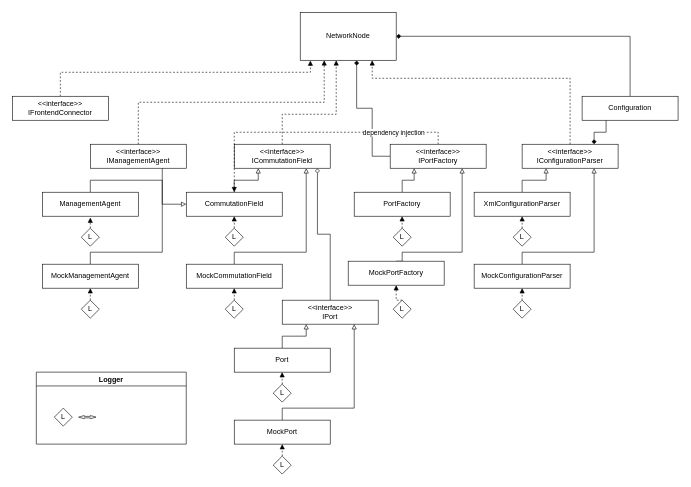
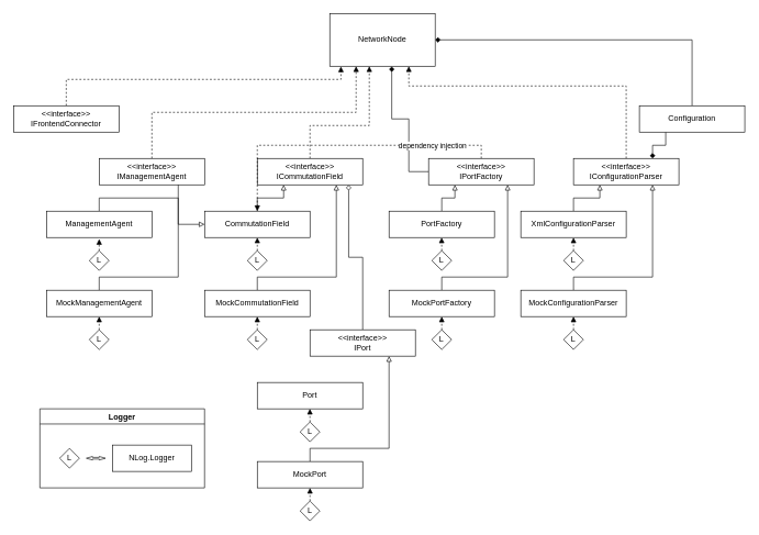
  <mxCell id="0" />
  <mxCell id="1" parent="0" />
  <mxCell id="2" style="edgeStyle=orthogonalEdgeStyle;rounded=0;orthogonalLoop=1;jettySize=auto;html=1;exitX=0.5;exitY=0;exitDx=0;exitDy=0;entryX=0.106;entryY=1.005;entryDx=0;entryDy=0;dashed=1;endArrow=block;endFill=1;entryPerimeter=0;" edge="1" parent="1" source="3" target="19"><mxGeometry relative="1" as="geometry"><Array as="points"><mxPoint x="100" y="120" /><mxPoint x="517" y="120" /></Array></mxGeometry></mxCell>
  <mxCell id="3" value="&amp;lt;&amp;lt;interface&amp;gt;&amp;gt;&lt;br&gt;IFrontendConnector" style="rounded=0;whiteSpace=wrap;html=1;" vertex="1" parent="1"><mxGeometry x="20" y="160" width="160" height="40" as="geometry" /></mxCell>
  <mxCell id="4" style="edgeStyle=orthogonalEdgeStyle;rounded=0;orthogonalLoop=1;jettySize=auto;html=1;exitX=0.5;exitY=0;exitDx=0;exitDy=0;endArrow=diamond;endFill=0;entryX=0.867;entryY=1.007;entryDx=0;entryDy=0;entryPerimeter=0;" edge="1" parent="1" source="5" target="43"><mxGeometry relative="1" as="geometry"><mxPoint x="550" y="310" as="targetPoint" /></mxGeometry></mxCell>
  <mxCell id="5" value="&amp;lt;&amp;lt;interface&amp;gt;&amp;gt;&lt;br&gt;IPort" style="rounded=0;whiteSpace=wrap;html=1;" vertex="1" parent="1"><mxGeometry x="470" y="500" width="160" height="40" as="geometry" /></mxCell>
- <mxCell id="6" style="edgeStyle=orthogonalEdgeStyle;rounded=0;orthogonalLoop=1;jettySize=auto;html=1;exitX=0.5;exitY=0;exitDx=0;exitDy=0;entryX=0.25;entryY=1;entryDx=0;entryDy=0;endArrow=block;endFill=0;" edge="1" parent="1" source="7" target="5"><mxGeometry relative="1" as="geometry" /></mxCell>
  <mxCell id="7" value="Port" style="rounded=0;whiteSpace=wrap;html=1;" vertex="1" parent="1"><mxGeometry x="390" y="580" width="160" height="40" as="geometry" /></mxCell>
  <mxCell id="8" style="edgeStyle=orthogonalEdgeStyle;rounded=0;orthogonalLoop=1;jettySize=auto;html=1;exitX=0.5;exitY=0;exitDx=0;exitDy=0;entryX=0.75;entryY=1;entryDx=0;entryDy=0;endArrow=block;endFill=1;dashed=1;" edge="1" parent="1" source="9" target="19"><mxGeometry relative="1" as="geometry"><Array as="points"><mxPoint x="950" y="130" /><mxPoint x="620" y="130" /></Array></mxGeometry></mxCell>
  <mxCell id="9" value="&amp;lt;&amp;lt;interface&amp;gt;&amp;gt;&lt;br&gt;IConfigurationParser" style="rounded=0;whiteSpace=wrap;html=1;" vertex="1" parent="1"><mxGeometry x="870" y="240" width="160" height="40" as="geometry" /></mxCell>
  <mxCell id="10" style="edgeStyle=orthogonalEdgeStyle;rounded=0;orthogonalLoop=1;jettySize=auto;html=1;exitX=0.5;exitY=0;exitDx=0;exitDy=0;entryX=0.25;entryY=1;entryDx=0;entryDy=0;endArrow=block;endFill=0;" edge="1" parent="1" source="11" target="9"><mxGeometry relative="1" as="geometry" /></mxCell>
  <mxCell id="11" value="XmlConfigurationParser" style="rounded=0;whiteSpace=wrap;html=1;" vertex="1" parent="1"><mxGeometry x="790" y="320" width="160" height="40" as="geometry" /></mxCell>
  <mxCell id="12" style="edgeStyle=orthogonalEdgeStyle;rounded=0;orthogonalLoop=1;jettySize=auto;html=1;exitX=0.5;exitY=0;exitDx=0;exitDy=0;entryX=1;entryY=0.5;entryDx=0;entryDy=0;startArrow=none;startFill=0;endArrow=diamond;endFill=1;" edge="1" parent="1" source="14" target="19"><mxGeometry relative="1" as="geometry" /></mxCell>
  <mxCell id="13" style="edgeStyle=orthogonalEdgeStyle;rounded=0;orthogonalLoop=1;jettySize=auto;html=1;exitX=0.25;exitY=1;exitDx=0;exitDy=0;entryX=0.75;entryY=0;entryDx=0;entryDy=0;startArrow=none;startFill=0;endArrow=diamond;endFill=1;" edge="1" parent="1" source="14" target="9"><mxGeometry relative="1" as="geometry" /></mxCell>
  <mxCell id="14" value="Configuration" style="rounded=0;whiteSpace=wrap;html=1;" vertex="1" parent="1"><mxGeometry x="970" y="160" width="160" height="40" as="geometry" /></mxCell>
  <mxCell id="15" style="edgeStyle=orthogonalEdgeStyle;rounded=0;orthogonalLoop=1;jettySize=auto;html=1;exitX=0.5;exitY=0;exitDx=0;exitDy=0;entryX=0.75;entryY=1;entryDx=0;entryDy=0;startArrow=none;startFill=0;endArrow=block;endFill=0;" edge="1" parent="1" source="16" target="9"><mxGeometry relative="1" as="geometry"><Array as="points"><mxPoint x="870" y="420" /><mxPoint x="990" y="420" /></Array></mxGeometry></mxCell>
  <mxCell id="16" value="MockConfigurationParser" style="rounded=0;whiteSpace=wrap;html=1;" vertex="1" parent="1"><mxGeometry x="790" y="440" width="160" height="40" as="geometry" /></mxCell>
  <mxCell id="17" style="edgeStyle=orthogonalEdgeStyle;rounded=0;orthogonalLoop=1;jettySize=auto;html=1;exitX=0.5;exitY=0;exitDx=0;exitDy=0;entryX=0.75;entryY=1;entryDx=0;entryDy=0;endArrow=block;endFill=0;" edge="1" parent="1" source="18" target="5"><mxGeometry relative="1" as="geometry"><Array as="points"><mxPoint x="470" y="680" /><mxPoint x="590" y="680" /></Array></mxGeometry></mxCell>
  <mxCell id="18" value="MockPort" style="rounded=0;whiteSpace=wrap;html=1;" vertex="1" parent="1"><mxGeometry x="390" y="700" width="160" height="40" as="geometry" /></mxCell>
  <mxCell id="19" value="NetworkNode" style="rounded=0;whiteSpace=wrap;html=1;" vertex="1" parent="1"><mxGeometry x="500" y="20" width="160" height="80" as="geometry" /></mxCell>
  <mxCell id="20" style="edgeStyle=orthogonalEdgeStyle;rounded=0;orthogonalLoop=1;jettySize=auto;html=1;exitX=0.5;exitY=0;exitDx=0;exitDy=0;entryX=0.25;entryY=1;entryDx=0;entryDy=0;dashed=1;endArrow=block;endFill=1;" edge="1" parent="1" source="21" target="19"><mxGeometry relative="1" as="geometry" /></mxCell>
  <mxCell id="21" value="&amp;lt;&amp;lt;interface&amp;gt;&amp;gt;&lt;br&gt;IManagementAgent" style="rounded=0;whiteSpace=wrap;html=1;" vertex="1" parent="1"><mxGeometry x="150" y="240" width="160" height="40" as="geometry" /></mxCell>
  <mxCell id="22" style="edgeStyle=orthogonalEdgeStyle;rounded=0;orthogonalLoop=1;jettySize=auto;html=1;exitX=0.5;exitY=0;exitDx=0;exitDy=0;endArrow=block;endFill=0;" edge="1" parent="1" source="23" target="45"><mxGeometry relative="1" as="geometry" /></mxCell>
  <mxCell id="23" value="ManagementAgent" style="rounded=0;whiteSpace=wrap;html=1;" vertex="1" parent="1"><mxGeometry x="70" y="320" width="160" height="40" as="geometry" /></mxCell>
  <mxCell id="24" style="edgeStyle=orthogonalEdgeStyle;rounded=0;orthogonalLoop=1;jettySize=auto;html=1;exitX=0.5;exitY=0;exitDx=0;exitDy=0;entryX=0.75;entryY=1;entryDx=0;entryDy=0;endArrow=none;endFill=0;" edge="1" parent="1" source="25" target="21"><mxGeometry relative="1" as="geometry"><Array as="points"><mxPoint x="150" y="420" /><mxPoint x="270" y="420" /></Array></mxGeometry></mxCell>
  <mxCell id="25" value="MockManagementAgent" style="rounded=0;whiteSpace=wrap;html=1;" vertex="1" parent="1"><mxGeometry x="70" y="440" width="160" height="40" as="geometry" /></mxCell>
  <mxCell id="26" style="edgeStyle=orthogonalEdgeStyle;rounded=0;orthogonalLoop=1;jettySize=auto;html=1;exitX=0.5;exitY=0;exitDx=0;exitDy=0;entryX=0.5;entryY=1.058;entryDx=0;entryDy=0;entryPerimeter=0;dashed=1;endArrow=block;endFill=1;" edge="1" parent="1" source="27" target="23"><mxGeometry relative="1" as="geometry" /></mxCell>
  <mxCell id="27" value="L" style="rhombus;whiteSpace=wrap;html=1;" vertex="1" parent="1"><mxGeometry x="135" y="380" width="30" height="30" as="geometry" /></mxCell>
  <mxCell id="28" style="edgeStyle=orthogonalEdgeStyle;rounded=0;orthogonalLoop=1;jettySize=auto;html=1;exitX=0.5;exitY=0;exitDx=0;exitDy=0;entryX=0.5;entryY=1;entryDx=0;entryDy=0;dashed=1;endArrow=block;endFill=1;" edge="1" parent="1" source="29" target="25"><mxGeometry relative="1" as="geometry" /></mxCell>
  <mxCell id="29" value="L" style="rhombus;whiteSpace=wrap;html=1;" vertex="1" parent="1"><mxGeometry x="135" y="500" width="30" height="30" as="geometry" /></mxCell>
  <mxCell id="30" style="edgeStyle=orthogonalEdgeStyle;rounded=0;orthogonalLoop=1;jettySize=auto;html=1;exitX=0.5;exitY=0;exitDx=0;exitDy=0;dashed=1;endArrow=block;endFill=1;" edge="1" parent="1" source="31"><mxGeometry relative="1" as="geometry"><mxPoint x="469.81" y="620" as="targetPoint" /></mxGeometry></mxCell>
  <mxCell id="31" value="L" style="rhombus;whiteSpace=wrap;html=1;" vertex="1" parent="1"><mxGeometry x="455" y="640" width="30" height="30" as="geometry" /></mxCell>
  <mxCell id="32" style="edgeStyle=orthogonalEdgeStyle;rounded=0;orthogonalLoop=1;jettySize=auto;html=1;exitX=0.5;exitY=0;exitDx=0;exitDy=0;entryX=0.5;entryY=1;entryDx=0;entryDy=0;dashed=1;endArrow=block;endFill=1;" edge="1" parent="1" source="33" target="18"><mxGeometry relative="1" as="geometry" /></mxCell>
  <mxCell id="33" value="L" style="rhombus;whiteSpace=wrap;html=1;" vertex="1" parent="1"><mxGeometry x="455" y="760" width="30" height="30" as="geometry" /></mxCell>
  <mxCell id="34" style="edgeStyle=orthogonalEdgeStyle;rounded=0;orthogonalLoop=1;jettySize=auto;html=1;exitX=0.5;exitY=0;exitDx=0;exitDy=0;entryX=0.5;entryY=1;entryDx=0;entryDy=0;dashed=1;startArrow=none;startFill=0;endArrow=block;endFill=1;" edge="1" parent="1" source="35" target="11"><mxGeometry relative="1" as="geometry" /></mxCell>
  <mxCell id="35" value="L" style="rhombus;whiteSpace=wrap;html=1;" vertex="1" parent="1"><mxGeometry x="855" y="380" width="30" height="30" as="geometry" /></mxCell>
  <mxCell id="36" style="edgeStyle=orthogonalEdgeStyle;rounded=0;orthogonalLoop=1;jettySize=auto;html=1;exitX=0.5;exitY=0;exitDx=0;exitDy=0;entryX=0.5;entryY=1;entryDx=0;entryDy=0;dashed=1;startArrow=none;startFill=0;endArrow=block;endFill=1;" edge="1" parent="1" source="37" target="16"><mxGeometry relative="1" as="geometry" /></mxCell>
  <mxCell id="37" value="L" style="rhombus;whiteSpace=wrap;html=1;" vertex="1" parent="1"><mxGeometry x="855" y="500" width="30" height="30" as="geometry" /></mxCell>
  <mxCell id="38" value="Logger" style="swimlane;" vertex="1" parent="1"><mxGeometry x="60" y="620" width="250" height="120" as="geometry" /></mxCell>
+ <mxCell id="39" value="NLog.Logger" style="rounded=0;whiteSpace=wrap;html=1;" vertex="1" parent="38"><mxGeometry x="110" y="55" width="120" height="40" as="geometry" /></mxCell>
  <mxCell id="40" style="edgeStyle=orthogonalEdgeStyle;rounded=0;orthogonalLoop=1;jettySize=auto;html=1;endArrow=block;endFill=0;shape=flexArrow;startArrow=block;endSize=2.797;startSize=2.797;startWidth=1.806;endWidth=1.806;width=2.5;" edge="1" parent="38"><mxGeometry relative="1" as="geometry"><mxPoint x="70" y="75" as="sourcePoint" /><mxPoint x="100" y="75" as="targetPoint" /></mxGeometry></mxCell>
  <mxCell id="41" value="L" style="rhombus;whiteSpace=wrap;html=1;" vertex="1" parent="38"><mxGeometry x="30" y="60" width="30" height="30" as="geometry" /></mxCell>
  <mxCell id="42" style="edgeStyle=orthogonalEdgeStyle;rounded=0;orthogonalLoop=1;jettySize=auto;html=1;exitX=0.5;exitY=0;exitDx=0;exitDy=0;entryX=0.375;entryY=1;entryDx=0;entryDy=0;entryPerimeter=0;dashed=1;startArrow=none;startFill=0;endArrow=block;endFill=1;" edge="1" parent="1" source="43" target="19"><mxGeometry relative="1" as="geometry"><Array as="points"><mxPoint x="470" y="190" /><mxPoint x="560" y="190" /></Array></mxGeometry></mxCell>
  <mxCell id="43" value="&amp;lt;&amp;lt;interface&amp;gt;&amp;gt;&lt;br&gt;ICommutationField" style="rounded=0;whiteSpace=wrap;html=1;" vertex="1" parent="1"><mxGeometry x="390" y="240" width="160" height="40" as="geometry" /></mxCell>
  <mxCell id="44" style="edgeStyle=orthogonalEdgeStyle;rounded=0;orthogonalLoop=1;jettySize=auto;html=1;exitX=0.5;exitY=0;exitDx=0;exitDy=0;entryX=0.25;entryY=1;entryDx=0;entryDy=0;startArrow=none;endArrow=block;endFill=0;startFill=0;" edge="1" parent="1" source="45" target="43"><mxGeometry relative="1" as="geometry" /></mxCell>
  <mxCell id="45" value="CommutationField" style="rounded=0;whiteSpace=wrap;html=1;" vertex="1" parent="1"><mxGeometry x="310" y="320" width="160" height="40" as="geometry" /></mxCell>
  <mxCell id="46" style="edgeStyle=orthogonalEdgeStyle;rounded=0;orthogonalLoop=1;jettySize=auto;html=1;exitX=0.5;exitY=0;exitDx=0;exitDy=0;entryX=0.75;entryY=1;entryDx=0;entryDy=0;startArrow=none;startFill=0;endArrow=block;endFill=0;" edge="1" parent="1" source="47" target="43"><mxGeometry relative="1" as="geometry"><Array as="points"><mxPoint x="390" y="420" /><mxPoint x="510" y="420" /></Array></mxGeometry></mxCell>
  <mxCell id="47" value="MockCommutationField" style="rounded=0;whiteSpace=wrap;html=1;" vertex="1" parent="1"><mxGeometry x="310" y="440" width="160" height="40" as="geometry" /></mxCell>
  <mxCell id="48" style="edgeStyle=orthogonalEdgeStyle;rounded=0;orthogonalLoop=1;jettySize=auto;html=1;exitX=0.5;exitY=0;exitDx=0;exitDy=0;entryX=0.5;entryY=1;entryDx=0;entryDy=0;startArrow=none;startFill=0;endArrow=block;endFill=1;dashed=1;" edge="1" parent="1" source="49" target="45"><mxGeometry relative="1" as="geometry" /></mxCell>
  <mxCell id="49" value="L" style="rhombus;whiteSpace=wrap;html=1;" vertex="1" parent="1"><mxGeometry x="375" y="380" width="30" height="30" as="geometry" /></mxCell>
  <mxCell id="50" style="edgeStyle=orthogonalEdgeStyle;rounded=0;orthogonalLoop=1;jettySize=auto;html=1;exitX=0.5;exitY=0;exitDx=0;exitDy=0;entryX=0.5;entryY=1;entryDx=0;entryDy=0;dashed=1;startArrow=none;startFill=0;endArrow=block;endFill=1;" edge="1" parent="1" source="51" target="47"><mxGeometry relative="1" as="geometry" /></mxCell>
  <mxCell id="51" value="L" style="rhombus;whiteSpace=wrap;html=1;" vertex="1" parent="1"><mxGeometry x="375" y="500" width="30" height="30" as="geometry" /></mxCell>
  <mxCell id="52" style="edgeStyle=orthogonalEdgeStyle;rounded=0;orthogonalLoop=1;jettySize=auto;html=1;exitX=0.5;exitY=0;exitDx=0;exitDy=0;startArrow=none;startFill=0;endArrow=block;endFill=1;dashed=1;" edge="1" parent="1" source="55" target="45"><mxGeometry relative="1" as="geometry" /></mxCell>
  <mxCell id="53" style="edgeStyle=orthogonalEdgeStyle;rounded=0;orthogonalLoop=1;jettySize=auto;html=1;exitX=0;exitY=0.5;exitDx=0;exitDy=0;entryX=0.588;entryY=1.006;entryDx=0;entryDy=0;entryPerimeter=0;startArrow=none;startFill=0;endArrow=diamond;endFill=1;" edge="1" parent="1" source="55" target="19"><mxGeometry relative="1" as="geometry"><Array as="points"><mxPoint x="620" y="260" /><mxPoint x="620" y="180" /><mxPoint x="594" y="180" /></Array></mxGeometry></mxCell>
  <mxCell id="54" value="dependency injection" style="edgeLabel;html=1;align=center;verticalAlign=middle;resizable=0;points=[];" vertex="1" connectable="0" parent="53"><mxGeometry x="0.405" y="2" relative="1" as="geometry"><mxPoint x="62.93" y="55.1" as="offset" /></mxGeometry></mxCell>
  <mxCell id="55" value="&amp;lt;&amp;lt;interface&amp;gt;&amp;gt;&lt;br&gt;IPortFactory" style="rounded=0;whiteSpace=wrap;html=1;" vertex="1" parent="1"><mxGeometry x="650" y="240" width="160" height="40" as="geometry" /></mxCell>
  <mxCell id="56" style="edgeStyle=orthogonalEdgeStyle;rounded=0;orthogonalLoop=1;jettySize=auto;html=1;exitX=0.5;exitY=0;exitDx=0;exitDy=0;entryX=0.25;entryY=1;entryDx=0;entryDy=0;endArrow=block;endFill=0;" edge="1" parent="1" source="57" target="55"><mxGeometry relative="1" as="geometry" /></mxCell>
  <mxCell id="57" value="PortFactory" style="rounded=0;whiteSpace=wrap;html=1;" vertex="1" parent="1"><mxGeometry x="590" y="320" width="160" height="40" as="geometry" /></mxCell>
  <mxCell id="58" style="edgeStyle=orthogonalEdgeStyle;rounded=0;orthogonalLoop=1;jettySize=auto;html=1;exitX=0.5;exitY=0;exitDx=0;exitDy=0;entryX=0.75;entryY=1;entryDx=0;entryDy=0;endArrow=block;endFill=0;" edge="1" parent="1" source="59" target="55"><mxGeometry relative="1" as="geometry"><Array as="points"><mxPoint x="670" y="420" /><mxPoint x="770" y="420" /></Array></mxGeometry></mxCell>
- <mxCell id="59" value="MockPortFactory" style="rounded=0;whiteSpace=wrap;html=1;" vertex="1" parent="1"><mxGeometry x="580" y="435" width="160" height="40" as="geometry" /></mxCell>
+ <mxCell id="59" value="MockPortFactory" style="rounded=0;whiteSpace=wrap;html=1;" vertex="1" parent="1"><mxGeometry x="590" y="440" width="160" height="40" as="geometry" /></mxCell>
  <mxCell id="60" style="edgeStyle=orthogonalEdgeStyle;rounded=0;orthogonalLoop=1;jettySize=auto;html=1;exitX=0.5;exitY=0;exitDx=0;exitDy=0;dashed=1;endArrow=block;endFill=1;" edge="1" parent="1" source="61"><mxGeometry relative="1" as="geometry"><mxPoint x="669.81" y="360" as="targetPoint" /></mxGeometry></mxCell>
  <mxCell id="61" value="L" style="rhombus;whiteSpace=wrap;html=1;" vertex="1" parent="1"><mxGeometry x="655" y="380" width="30" height="30" as="geometry" /></mxCell>
  <mxCell id="62" style="edgeStyle=orthogonalEdgeStyle;rounded=0;orthogonalLoop=1;jettySize=auto;html=1;exitX=0.5;exitY=0;exitDx=0;exitDy=0;entryX=0.5;entryY=1;entryDx=0;entryDy=0;dashed=1;endArrow=block;endFill=1;" edge="1" parent="1" source="63" target="59"><mxGeometry relative="1" as="geometry" /></mxCell>
  <mxCell id="63" value="L" style="rhombus;whiteSpace=wrap;html=1;" vertex="1" parent="1"><mxGeometry x="655" y="500" width="30" height="30" as="geometry" /></mxCell>
